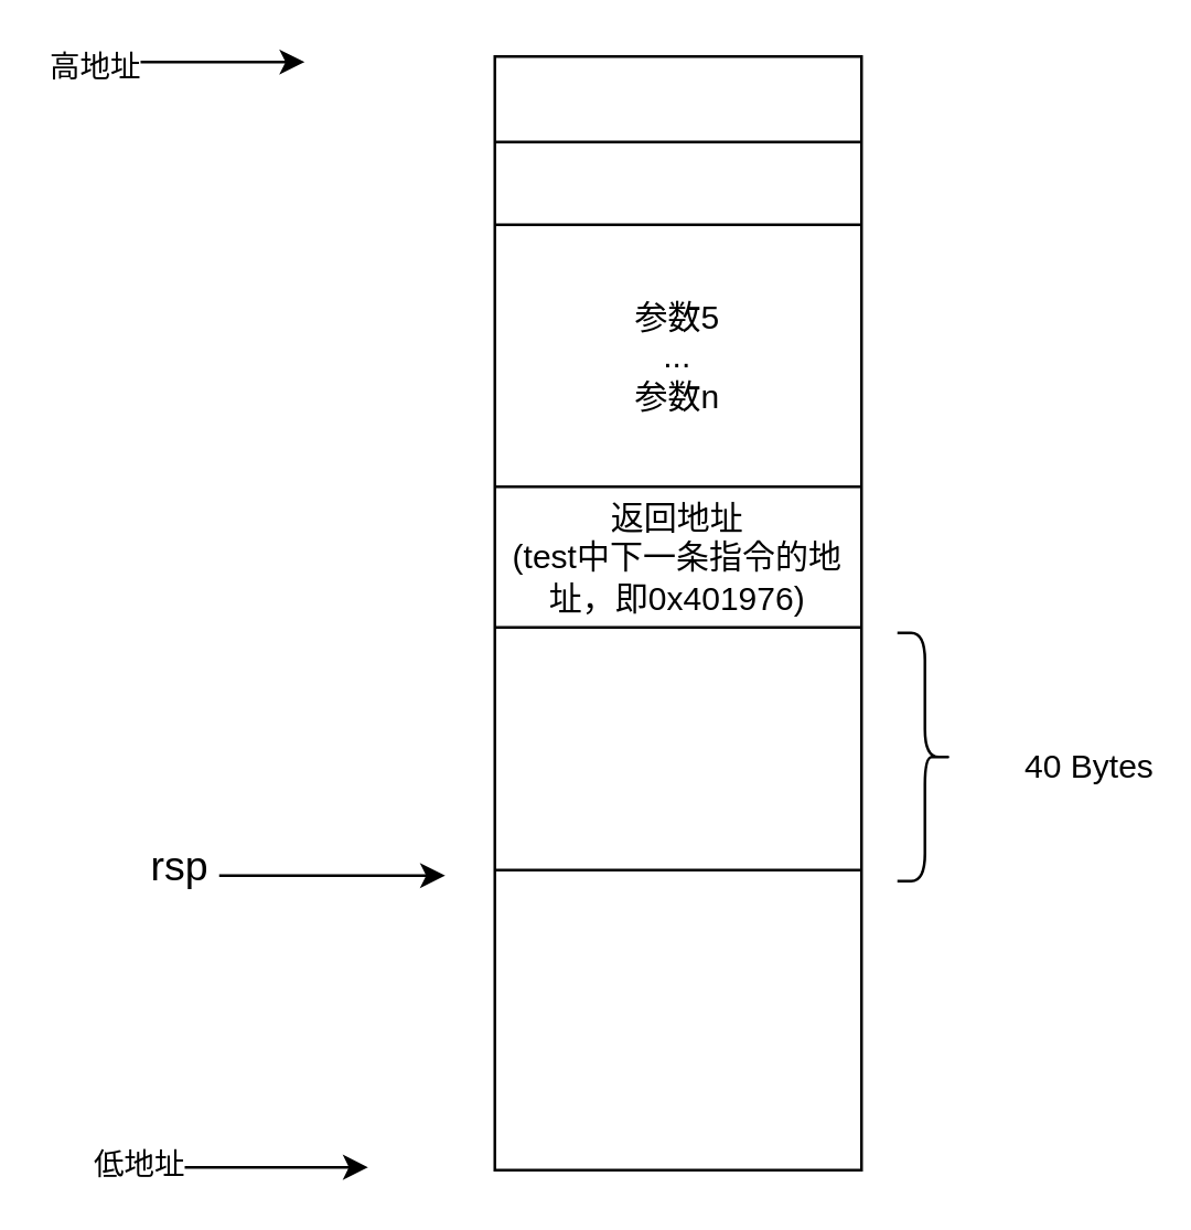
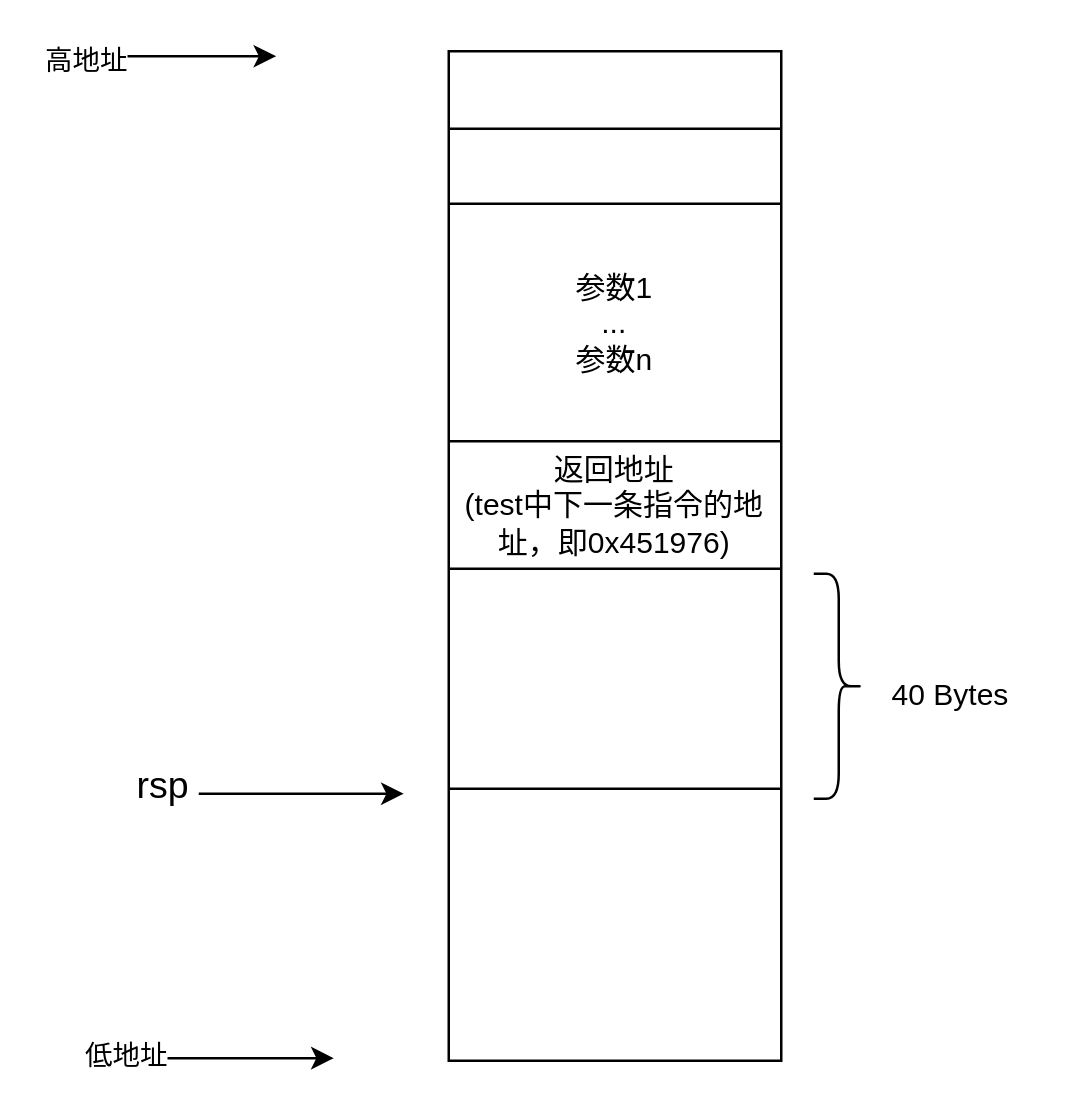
  <mxCell id="0" />
  <mxCell id="1" parent="0" />
  <mxCell id="2" value="" style="endArrow=classic;html=1;rounded=0;" edge="1" parent="1"><mxGeometry width="50" height="50" relative="1" as="geometry"><mxPoint x="20" y="22" as="sourcePoint" /><mxPoint x="110" y="22" as="targetPoint" /></mxGeometry></mxCell>
  <mxCell id="3" value="高地址" style="edgeLabel;html=1;align=center;verticalAlign=middle;resizable=0;points=[];" vertex="1" connectable="0" parent="2"><mxGeometry x="-0.711" y="-1" relative="1" as="geometry"><mxPoint as="offset" /></mxGeometry></mxCell>
  <mxCell id="4" value="" style="endArrow=classic;html=1;rounded=0;" edge="1" parent="1"><mxGeometry width="50" height="50" relative="1" as="geometry"><mxPoint x="57" y="422.75" as="sourcePoint" /><mxPoint x="133" y="422.75" as="targetPoint" /><Array as="points"><mxPoint x="68" y="422.75" /><mxPoint x="87" y="422.75" /></Array></mxGeometry></mxCell>
  <mxCell id="5" value="低地址" style="edgeLabel;html=1;align=center;verticalAlign=middle;resizable=0;points=[];" vertex="1" connectable="0" parent="4"><mxGeometry x="-0.711" y="-1" relative="1" as="geometry"><mxPoint x="-19" y="-2" as="offset" /></mxGeometry></mxCell>
  <mxCell id="6" value="" style="shape=table;html=1;whiteSpace=wrap;startSize=0;container=1;collapsible=0;childLayout=tableLayout;" vertex="1" parent="1"><mxGeometry x="179" y="20" width="133" height="403.75" as="geometry" /></mxCell>
  <mxCell id="7" value="" style="shape=tableRow;horizontal=0;startSize=0;swimlaneHead=0;swimlaneBody=0;top=0;left=0;bottom=0;right=0;collapsible=0;dropTarget=0;fillColor=none;points=[[0,0.5],[1,0.5]];portConstraint=eastwest;" vertex="1" parent="6"><mxGeometry width="133" height="31" as="geometry" /></mxCell>
  <mxCell id="8" value="" style="shape=partialRectangle;html=1;whiteSpace=wrap;connectable=0;fillColor=none;top=0;left=0;bottom=0;right=0;overflow=hidden;" vertex="1" parent="7"><mxGeometry width="133" height="31" as="geometry"><mxRectangle width="133" height="31" as="alternateBounds" /></mxGeometry></mxCell>
  <mxCell id="9" style="shape=tableRow;horizontal=0;startSize=0;swimlaneHead=0;swimlaneBody=0;top=0;left=0;bottom=0;right=0;collapsible=0;dropTarget=0;fillColor=none;points=[[0,0.5],[1,0.5]];portConstraint=eastwest;" vertex="1" parent="6"><mxGeometry y="31" width="133" height="30" as="geometry" /></mxCell>
  <mxCell id="10" style="shape=partialRectangle;html=1;whiteSpace=wrap;connectable=0;fillColor=none;top=0;left=0;bottom=0;right=0;overflow=hidden;" vertex="1" parent="9"><mxGeometry width="133" height="30" as="geometry"><mxRectangle width="133" height="30" as="alternateBounds" /></mxGeometry></mxCell>
  <mxCell id="11" value="" style="shape=tableRow;horizontal=0;startSize=0;swimlaneHead=0;swimlaneBody=0;top=0;left=0;bottom=0;right=0;collapsible=0;dropTarget=0;fillColor=none;points=[[0,0.5],[1,0.5]];portConstraint=eastwest;" vertex="1" parent="6"><mxGeometry y="61" width="133" height="95" as="geometry" /></mxCell>
- <mxCell id="12" value="参数5&lt;br&gt;...&lt;br&gt;参数n" style="shape=partialRectangle;html=1;whiteSpace=wrap;connectable=0;fillColor=none;top=0;left=0;bottom=0;right=0;overflow=hidden;" vertex="1" parent="11"><mxGeometry width="133" height="95" as="geometry"><mxRectangle width="133" height="95" as="alternateBounds" /></mxGeometry></mxCell>
+ <mxCell id="12" value="参数1&lt;br&gt;...&lt;br&gt;参数n" style="shape=partialRectangle;html=1;whiteSpace=wrap;connectable=0;fillColor=none;top=0;left=0;bottom=0;right=0;overflow=hidden;" vertex="1" parent="11"><mxGeometry width="133" height="95" as="geometry"><mxRectangle width="133" height="95" as="alternateBounds" /></mxGeometry></mxCell>
  <mxCell id="13" value="" style="shape=tableRow;horizontal=0;startSize=0;swimlaneHead=0;swimlaneBody=0;top=0;left=0;bottom=0;right=0;collapsible=0;dropTarget=0;fillColor=none;points=[[0,0.5],[1,0.5]];portConstraint=eastwest;" vertex="1" parent="6"><mxGeometry y="156" width="133" height="51" as="geometry" /></mxCell>
- <mxCell id="14" value="返回地址&lt;br&gt;(test中下一条指令的地址，即0x401976)" style="shape=partialRectangle;html=1;whiteSpace=wrap;connectable=0;fillColor=none;top=0;left=0;bottom=0;right=0;overflow=hidden;" vertex="1" parent="13"><mxGeometry width="133" height="51" as="geometry"><mxRectangle width="133" height="51" as="alternateBounds" /></mxGeometry></mxCell>
+ <mxCell id="14" value="返回地址&lt;br&gt;(test中下一条指令的地址，即0x451976)" style="shape=partialRectangle;html=1;whiteSpace=wrap;connectable=0;fillColor=none;top=0;left=0;bottom=0;right=0;overflow=hidden;" vertex="1" parent="13"><mxGeometry width="133" height="51" as="geometry"><mxRectangle width="133" height="51" as="alternateBounds" /></mxGeometry></mxCell>
  <mxCell id="15" style="shape=tableRow;horizontal=0;startSize=0;swimlaneHead=0;swimlaneBody=0;top=0;left=0;bottom=0;right=0;collapsible=0;dropTarget=0;fillColor=none;points=[[0,0.5],[1,0.5]];portConstraint=eastwest;" vertex="1" parent="6"><mxGeometry y="207" width="133" height="88" as="geometry" /></mxCell>
  <mxCell id="16" style="shape=partialRectangle;html=1;whiteSpace=wrap;connectable=0;fillColor=none;top=0;left=0;bottom=0;right=0;overflow=hidden;" vertex="1" parent="15"><mxGeometry width="133" height="88" as="geometry"><mxRectangle width="133" height="88" as="alternateBounds" /></mxGeometry></mxCell>
  <mxCell id="17" style="shape=tableRow;horizontal=0;startSize=0;swimlaneHead=0;swimlaneBody=0;top=0;left=0;bottom=0;right=0;collapsible=0;dropTarget=0;fillColor=none;points=[[0,0.5],[1,0.5]];portConstraint=eastwest;" vertex="1" parent="6"><mxGeometry y="295" width="133" height="109" as="geometry" /></mxCell>
  <mxCell id="18" style="shape=partialRectangle;html=1;whiteSpace=wrap;connectable=0;fillColor=none;top=0;left=0;bottom=0;right=0;overflow=hidden;" vertex="1" parent="17"><mxGeometry width="133" height="109" as="geometry"><mxRectangle width="133" height="109" as="alternateBounds" /></mxGeometry></mxCell>
- <mxCell id="19" value="40 Bytes" style="text;html=1;strokeColor=none;fillColor=none;align=center;verticalAlign=middle;whiteSpace=wrap;rounded=0;" vertex="1" parent="1"><mxGeometry x="365" y="262.5" width="60" height="30" as="geometry" /></mxCell>
+ <mxCell id="19" value="40 Bytes" style="text;html=1;strokeColor=none;fillColor=none;align=center;verticalAlign=middle;whiteSpace=wrap;rounded=0;" vertex="1" parent="1"><mxGeometry x="350" y="262.5" width="60" height="30" as="geometry" /></mxCell>
  <mxCell id="20" value="" style="endArrow=classic;html=1;rounded=0;" edge="1" parent="1"><mxGeometry width="50" height="50" relative="1" as="geometry"><mxPoint x="79" y="317" as="sourcePoint" /><mxPoint x="161" y="317" as="targetPoint" /><Array as="points"><mxPoint x="134" y="317" /></Array></mxGeometry></mxCell>
  <mxCell id="21" value="&lt;font style=&quot;font-size: 15px;&quot;&gt;rsp&lt;/font&gt;" style="text;html=1;strokeColor=none;fillColor=none;align=center;verticalAlign=middle;whiteSpace=wrap;rounded=0;" vertex="1" parent="1"><mxGeometry x="38" y="298" width="54" height="29" as="geometry" /></mxCell>
  <mxCell id="22" value="" style="shape=curlyBracket;whiteSpace=wrap;html=1;rounded=1;flipH=1;" vertex="1" parent="1"><mxGeometry x="325" y="229" width="20" height="90" as="geometry" /></mxCell>
